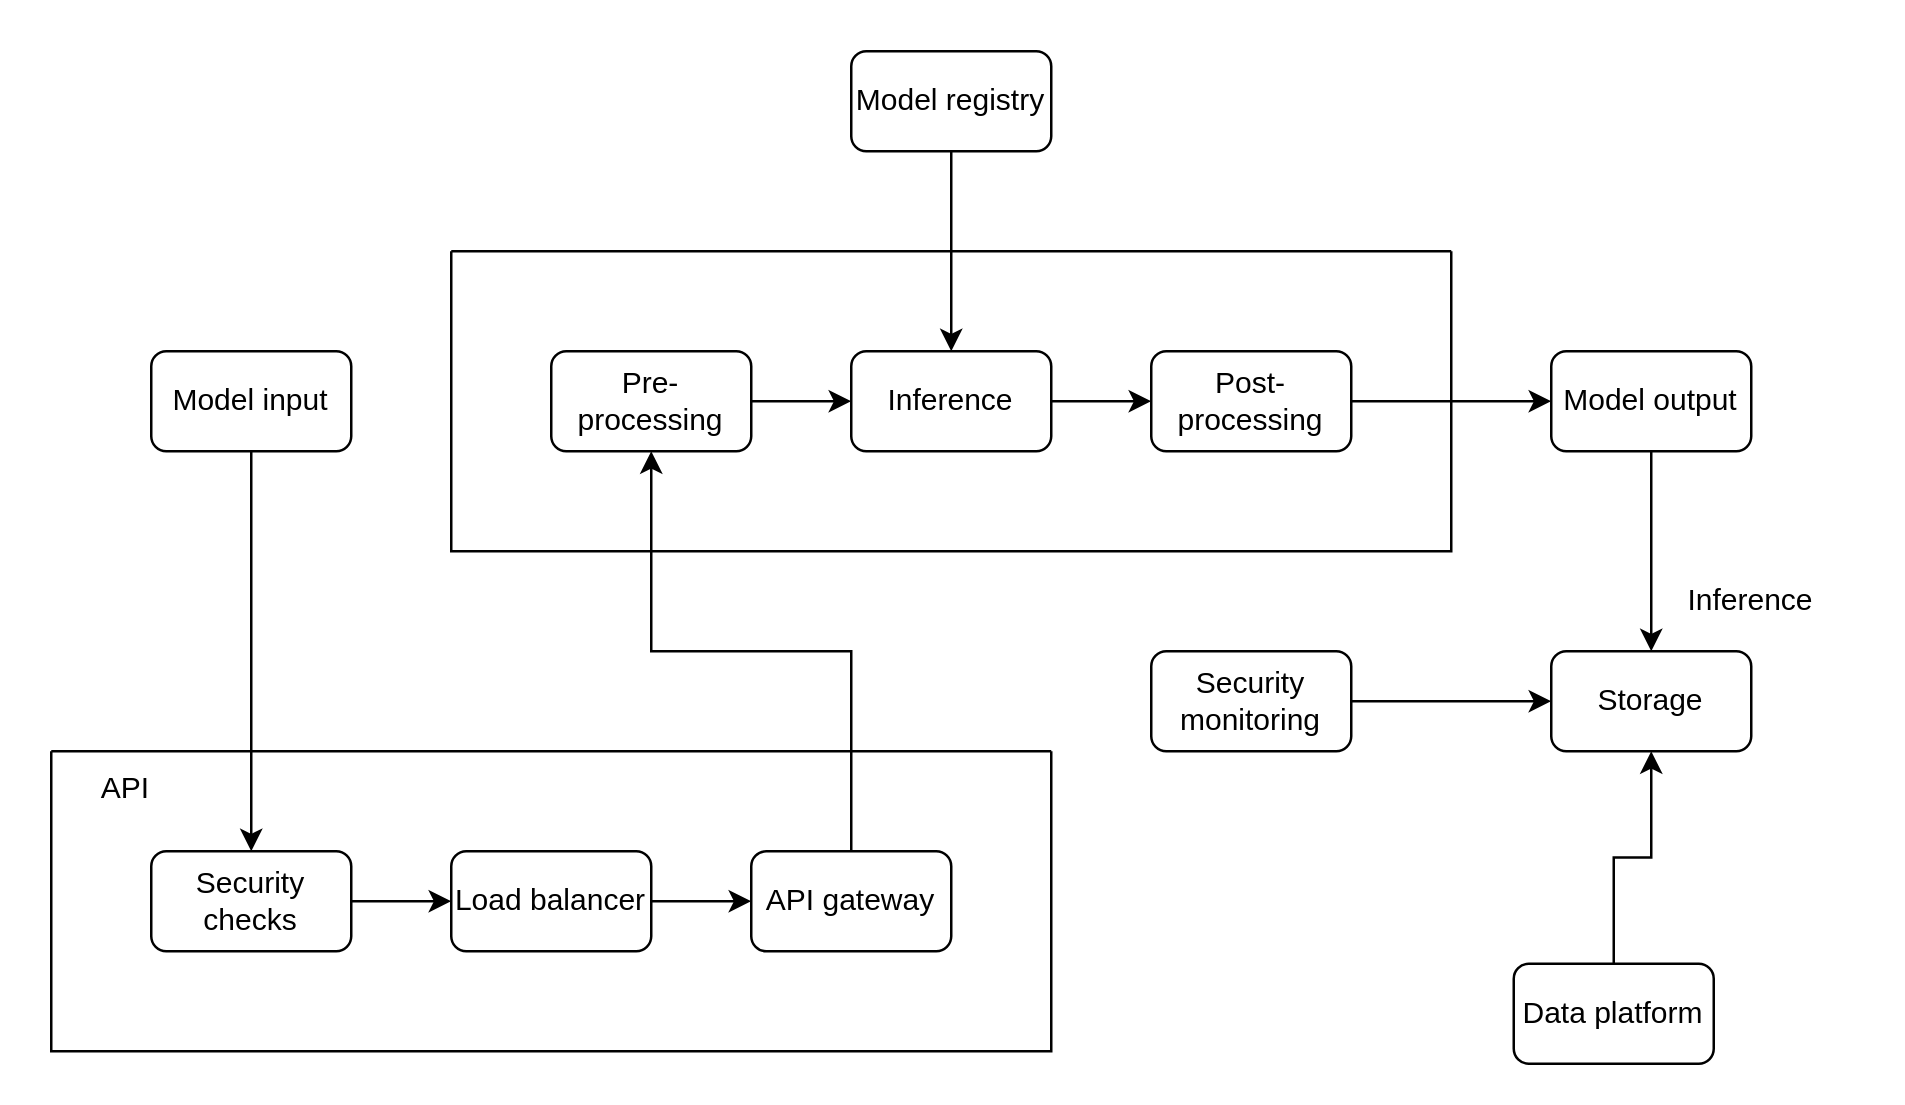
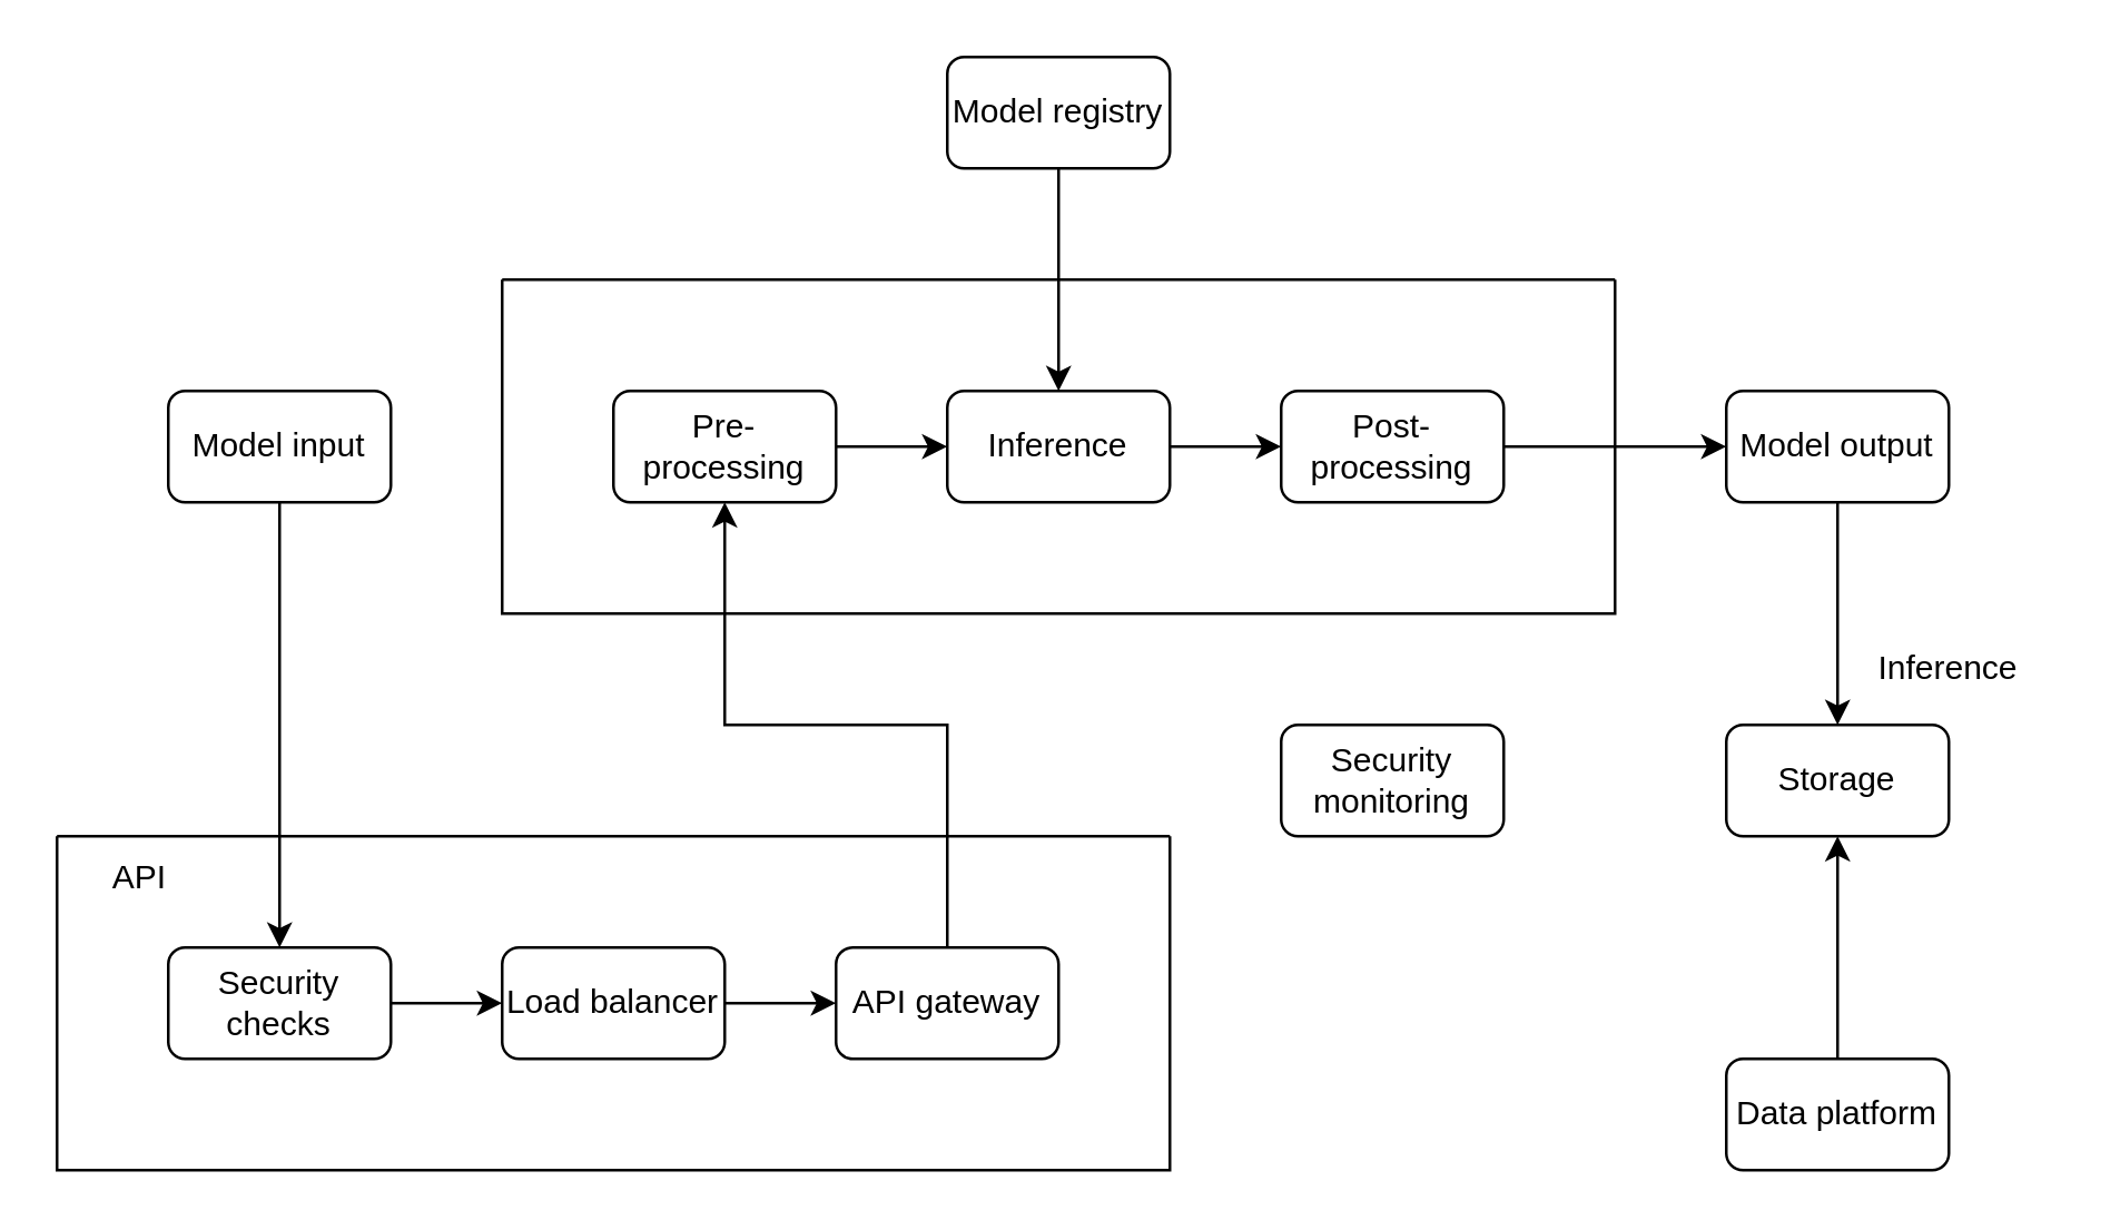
  <mxCell id="0" />
  <mxCell id="1" parent="0" />
  <mxCell id="2" style="edgeStyle=orthogonalEdgeStyle;rounded=0;orthogonalLoop=1;jettySize=auto;html=1;exitX=0.5;exitY=1;exitDx=0;exitDy=0;entryX=0.5;entryY=0;entryDx=0;entryDy=0;" parent="1" source="3" target="15" edge="1"><mxGeometry relative="1" as="geometry" /></mxCell>
  <mxCell id="3" value="Model input" style="rounded=1;whiteSpace=wrap;html=1;" parent="1" vertex="1"><mxGeometry x="60" y="140" width="80" height="40" as="geometry" /></mxCell>
  <mxCell id="4" style="edgeStyle=orthogonalEdgeStyle;rounded=0;orthogonalLoop=1;jettySize=auto;html=1;exitX=1;exitY=0.5;exitDx=0;exitDy=0;entryX=0;entryY=0.5;entryDx=0;entryDy=0;" parent="1" source="5" target="21" edge="1"><mxGeometry relative="1" as="geometry" /></mxCell>
  <mxCell id="5" value="Pre-processing" style="rounded=1;whiteSpace=wrap;html=1;" parent="1" vertex="1"><mxGeometry x="220" y="140" width="80" height="40" as="geometry" /></mxCell>
  <mxCell id="6" style="edgeStyle=orthogonalEdgeStyle;rounded=0;orthogonalLoop=1;jettySize=auto;html=1;exitX=0.5;exitY=1;exitDx=0;exitDy=0;entryX=0.5;entryY=0;entryDx=0;entryDy=0;" parent="1" source="7" target="21" edge="1"><mxGeometry relative="1" as="geometry" /></mxCell>
  <mxCell id="7" value="Model registry" style="rounded=1;whiteSpace=wrap;html=1;" parent="1" vertex="1"><mxGeometry x="340" y="20" width="80" height="40" as="geometry" /></mxCell>
  <mxCell id="8" style="edgeStyle=orthogonalEdgeStyle;rounded=0;orthogonalLoop=1;jettySize=auto;html=1;exitX=1;exitY=0.5;exitDx=0;exitDy=0;entryX=0;entryY=0.5;entryDx=0;entryDy=0;" parent="1" source="22" target="10" edge="1"><mxGeometry relative="1" as="geometry" /></mxCell>
  <mxCell id="9" style="edgeStyle=orthogonalEdgeStyle;rounded=0;orthogonalLoop=1;jettySize=auto;html=1;exitX=0.5;exitY=1;exitDx=0;exitDy=0;entryX=0.5;entryY=0;entryDx=0;entryDy=0;" parent="1" source="10" target="11" edge="1"><mxGeometry relative="1" as="geometry" /></mxCell>
  <mxCell id="10" value="Model output" style="rounded=1;whiteSpace=wrap;html=1;" parent="1" vertex="1"><mxGeometry x="620" y="140" width="80" height="40" as="geometry" /></mxCell>
  <mxCell id="11" value="Storage" style="rounded=1;whiteSpace=wrap;html=1;" parent="1" vertex="1"><mxGeometry x="620" y="260" width="80" height="40" as="geometry" /></mxCell>
- <mxCell id="12" style="edgeStyle=orthogonalEdgeStyle;rounded=0;orthogonalLoop=1;jettySize=auto;html=1;exitX=1;exitY=0.5;exitDx=0;exitDy=0;entryX=0;entryY=0.5;entryDx=0;entryDy=0;" edge="1" parent="1" source="13" target="11"><mxGeometry relative="1" as="geometry" /></mxCell>
  <mxCell id="13" value="Security monitoring" style="rounded=1;whiteSpace=wrap;html=1;" parent="1" vertex="1"><mxGeometry x="460" y="260" width="80" height="40" as="geometry" /></mxCell>
  <mxCell id="14" style="edgeStyle=orthogonalEdgeStyle;rounded=0;orthogonalLoop=1;jettySize=auto;html=1;exitX=1;exitY=0.5;exitDx=0;exitDy=0;" parent="1" source="15" target="19" edge="1"><mxGeometry relative="1" as="geometry" /></mxCell>
  <mxCell id="15" value="Security checks" style="rounded=1;whiteSpace=wrap;html=1;" parent="1" vertex="1"><mxGeometry x="60" y="340" width="80" height="40" as="geometry" /></mxCell>
  <mxCell id="16" style="edgeStyle=orthogonalEdgeStyle;rounded=0;orthogonalLoop=1;jettySize=auto;html=1;exitX=0.5;exitY=0;exitDx=0;exitDy=0;entryX=0.5;entryY=1;entryDx=0;entryDy=0;" parent="1" source="17" target="5" edge="1"><mxGeometry relative="1" as="geometry" /></mxCell>
  <mxCell id="17" value="API gateway" style="rounded=1;whiteSpace=wrap;html=1;" parent="1" vertex="1"><mxGeometry x="300" y="340" width="80" height="40" as="geometry" /></mxCell>
  <mxCell id="18" style="edgeStyle=orthogonalEdgeStyle;rounded=0;orthogonalLoop=1;jettySize=auto;html=1;exitX=1;exitY=0.5;exitDx=0;exitDy=0;entryX=0;entryY=0.5;entryDx=0;entryDy=0;" parent="1" source="19" target="17" edge="1"><mxGeometry relative="1" as="geometry" /></mxCell>
  <mxCell id="19" value="Load balancer" style="rounded=1;whiteSpace=wrap;html=1;" parent="1" vertex="1"><mxGeometry x="180" y="340" width="80" height="40" as="geometry" /></mxCell>
  <mxCell id="20" value="" style="swimlane;startSize=0;" parent="1" vertex="1"><mxGeometry x="180" y="100" width="400" height="120" as="geometry" /></mxCell>
  <mxCell id="21" value="Inference" style="rounded=1;whiteSpace=wrap;html=1;" parent="20" vertex="1"><mxGeometry x="160" y="40" width="80" height="40" as="geometry" /></mxCell>
  <mxCell id="22" value="Post-processing" style="rounded=1;whiteSpace=wrap;html=1;" parent="20" vertex="1"><mxGeometry x="280" y="40" width="80" height="40" as="geometry" /></mxCell>
  <mxCell id="23" style="edgeStyle=orthogonalEdgeStyle;rounded=0;orthogonalLoop=1;jettySize=auto;html=1;exitX=1;exitY=0.5;exitDx=0;exitDy=0;entryX=0;entryY=0.5;entryDx=0;entryDy=0;" parent="20" source="21" target="22" edge="1"><mxGeometry relative="1" as="geometry" /></mxCell>
  <mxCell id="24" value="" style="swimlane;startSize=0;" parent="1" vertex="1"><mxGeometry x="20" y="300" width="400" height="120" as="geometry" /></mxCell>
  <mxCell id="25" value="API" style="text;html=1;align=center;verticalAlign=middle;whiteSpace=wrap;rounded=0;" parent="24" vertex="1"><mxGeometry width="60" height="30" as="geometry" /></mxCell>
  <mxCell id="26" style="edgeStyle=orthogonalEdgeStyle;rounded=0;orthogonalLoop=1;jettySize=auto;html=1;exitX=0.5;exitY=0;exitDx=0;exitDy=0;entryX=0.5;entryY=1;entryDx=0;entryDy=0;" edge="1" parent="1" source="27" target="11"><mxGeometry relative="1" as="geometry" /></mxCell>
- <mxCell id="27" value="Data platform" style="rounded=1;whiteSpace=wrap;html=1;" vertex="1" parent="1"><mxGeometry x="605" y="385" width="80" height="40" as="geometry" /></mxCell>
+ <mxCell id="27" value="Data platform" style="rounded=1;whiteSpace=wrap;html=1;" vertex="1" parent="1"><mxGeometry x="620" y="380" width="80" height="40" as="geometry" /></mxCell>
  <mxCell id="28" value="Inference" style="text;html=1;align=center;verticalAlign=middle;whiteSpace=wrap;rounded=0;" vertex="1" parent="1"><mxGeometry x="660" y="220" width="80" height="40" as="geometry" /></mxCell>
